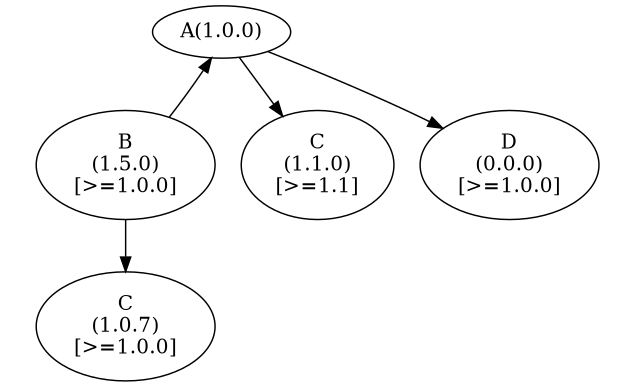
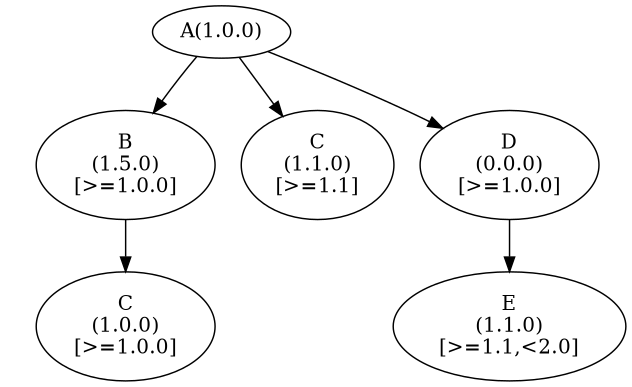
  digraph {
    node [shape=oval]
    edge [style=invis]
    n1 [label="A(1.0.0)\n"]
    rank1 [fixedsize=true height=0 style=invisible width=0 shape=""]
    n3 [label="B\n(1.5.0)\n[>=1.0.0]"]
    n4 [label="C\n(1.1.0)\n[>=1.1]"]
    n5 [label="D\n(0.0.0)\n[>=1.0.0]"]
    rank2 [fixedsize=true height=0 style=invisible width=0 shape=""]
-   n7 [label="C\n(1.0.7)\n[>=1.0.0]"]
+   n7 [label="C\n(1.0.0)\n[>=1.0.0]"]
+   n8 [label="E\n(1.1.0)\n[>=1.1,<2.0]"]
    rank3 [fixedsize=true height=0 style=invisible width=0 shape=""]
    subgraph sub_1 {
      rank=same
      rankdir=LR
      n1
      rank1
    }
    subgraph sub_2 {
      rank=same
      rankdir=LR
      n3
      n4
      n5
      rank2
    }
    subgraph sub_3 {
      rank=same
      rankdir=LR
      n7
+     n8
      rank3
    }
-   n3 -> n1 [style=""]
+   n1 -> n3 [style=""]
    n1 -> n4 [style=""]
    n1 -> n5 [style=""]
    rank1 -> n1
    rank1 -> rank2 [constraint=false]
    n3 -> n4
    n3 -> n7 [style=""]
    n4 -> n5
+   n5 -> n8 [style=""]
    rank2 -> n3
    rank2 -> rank3 [constraint=false]
    rank3 -> n7
  }
